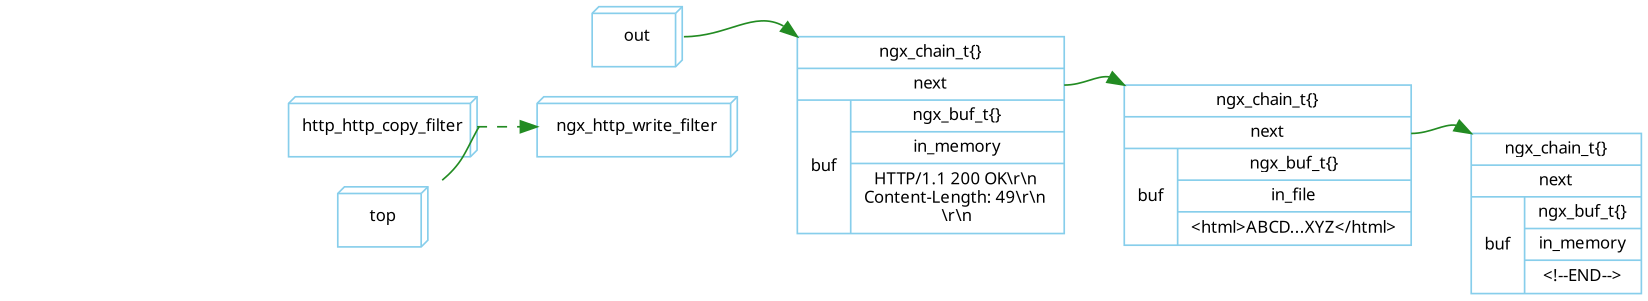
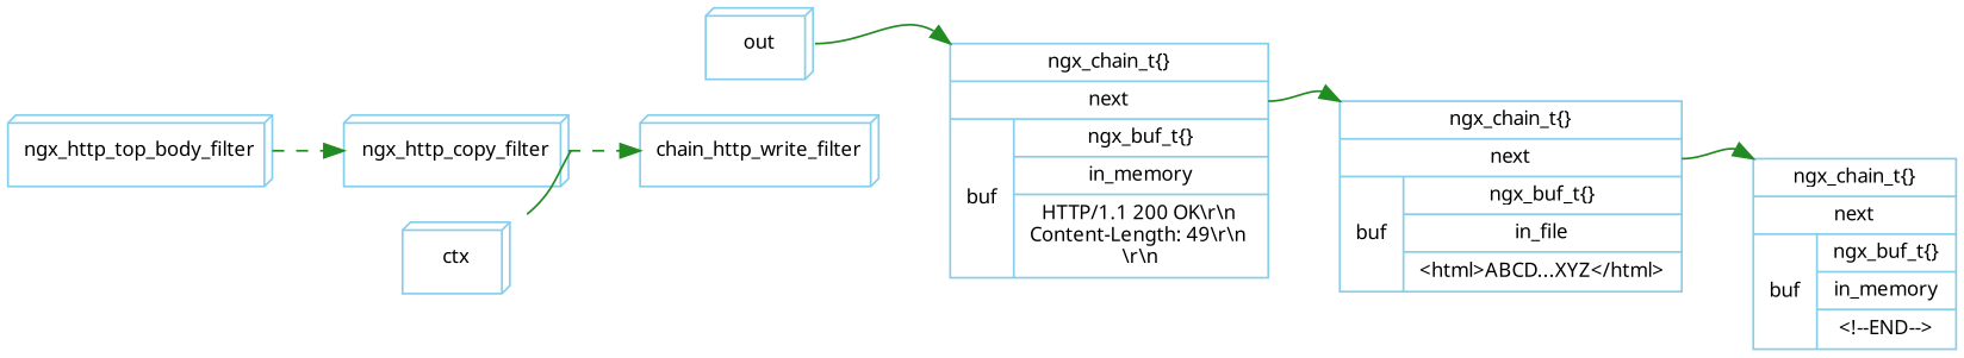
  digraph {
    rankdir=LR
    node [color=skyblue fontname=Verdana fontsize=10 shape=box3d]
    edge [color=forestgreen fontname=Verdana fontsize=10 headport="head:nw" tailport=e]
-   ngx_http_write_filter
+   ngx_http_write_filter [label=chain_http_write_filter]
    out
-   ngx_http_copy_filter [label=http_http_copy_filter]
-   ctx [label=top]
+   ngx_http_copy_filter
+   ctx
    n5 [label="<head>ngx_chain_t\{\}|<next>next|{buf|{ngx_buf_t\{\}|in_memory|HTTP/1.1 200 OK\\r\\n \nContent-Length: 49\\r\\n \n\\r\\n}}" shape=record]
+   ngx_http_top_body_filter
    n7 [label="<head>ngx_chain_t\{\}|<next>next|{buf|{ngx_buf_t\{\}|in_file|\<html\>ABCD...XYZ\</html\>}}" shape=record]
    n8 [label="<head>ngx_chain_t\{\}|<next>next|{buf|{ngx_buf_t\{\}|in_memory|\<!--END--\>}}" shape=record]
    subgraph sub_1 {
      rank=same
      ngx_http_write_filter
      out
    }
    subgraph sub_2 {
      rank=same
      ngx_http_copy_filter
      ctx
    }
    out -> n5
    ngx_http_copy_filter -> ngx_http_write_filter [headport=w style=dashed]
    ngx_http_copy_filter -> ctx
    n5 -> n7 [tailport=next]
+   ngx_http_top_body_filter -> ngx_http_copy_filter [headport=w style=dashed weight=3]
    n7 -> n8 [tailport=next]
  }
